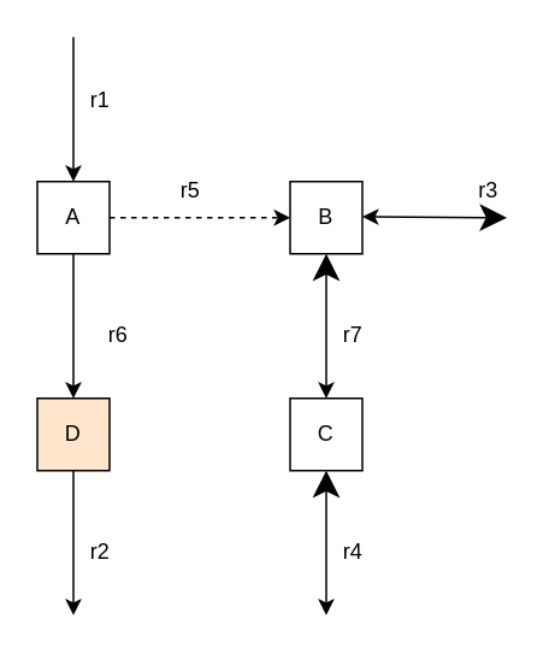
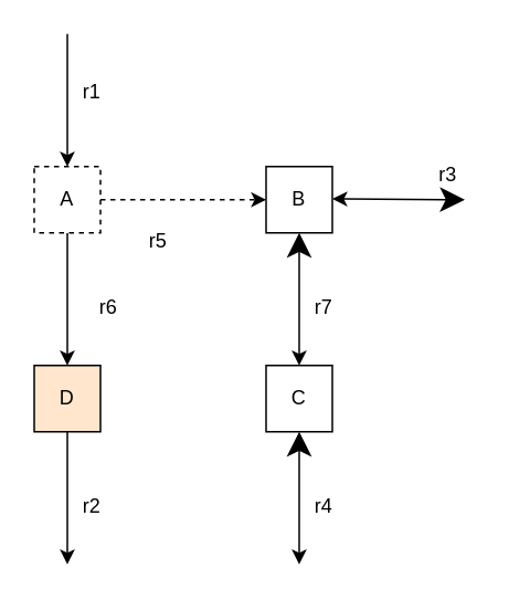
  <mxCell id="0" />
  <mxCell id="1" parent="0" />
  <mxCell id="2" value="" style="endArrow=classic;html=1;rounded=0;" edge="1" parent="1" target="5"><mxGeometry width="50" height="50" relative="1" as="geometry"><mxPoint x="40" y="20" as="sourcePoint" /><mxPoint x="40" y="140" as="targetPoint" /></mxGeometry></mxCell>
  <mxCell id="3" style="edgeStyle=orthogonalEdgeStyle;rounded=0;orthogonalLoop=1;jettySize=auto;html=1;dashed=1;" edge="1" parent="1" source="5" target="6"><mxGeometry relative="1" as="geometry" /></mxCell>
  <mxCell id="4" style="edgeStyle=orthogonalEdgeStyle;rounded=0;orthogonalLoop=1;jettySize=auto;html=1;exitX=0.5;exitY=1;exitDx=0;exitDy=0;" edge="1" parent="1" source="5" target="8"><mxGeometry relative="1" as="geometry" /></mxCell>
- <mxCell id="5" value="A" style="rounded=0;whiteSpace=wrap;html=1;" vertex="1" parent="1"><mxGeometry x="20" y="100" width="40" height="40" as="geometry" /></mxCell>
+ <mxCell id="5" value="A" style="rounded=0;whiteSpace=wrap;html=1;dashed=1;" vertex="1" parent="1"><mxGeometry x="20" y="100" width="40" height="40" as="geometry" /></mxCell>
  <mxCell id="6" value="B" style="rounded=0;whiteSpace=wrap;html=1;" vertex="1" parent="1"><mxGeometry x="160" y="100" width="40" height="40" as="geometry" /></mxCell>
  <mxCell id="7" style="edgeStyle=orthogonalEdgeStyle;rounded=0;orthogonalLoop=1;jettySize=auto;html=1;exitX=0.5;exitY=1;exitDx=0;exitDy=0;endArrow=classic;endFill=1;endSize=6;" edge="1" parent="1" source="8"><mxGeometry relative="1" as="geometry"><mxPoint x="40" y="340" as="targetPoint" /></mxGeometry></mxCell>
  <mxCell id="8" value="D" style="rounded=0;whiteSpace=wrap;html=1;fillColor=#ffe6cc;" vertex="1" parent="1"><mxGeometry x="20" y="220" width="40" height="40" as="geometry" /></mxCell>
  <mxCell id="9" value="C" style="rounded=0;whiteSpace=wrap;html=1;" vertex="1" parent="1"><mxGeometry x="160" y="220" width="40" height="40" as="geometry" /></mxCell>
  <mxCell id="10" value="" style="endArrow=classic;startArrow=classic;html=1;rounded=0;endSize=12;" edge="1" parent="1"><mxGeometry width="50" height="50" relative="1" as="geometry"><mxPoint x="200" y="119.5" as="sourcePoint" /><mxPoint x="280" y="120" as="targetPoint" /></mxGeometry></mxCell>
  <mxCell id="11" value="" style="endArrow=classic;startArrow=classic;html=1;rounded=0;entryX=0.5;entryY=1;entryDx=0;entryDy=0;endSize=12;" edge="1" parent="1" target="9"><mxGeometry width="50" height="50" relative="1" as="geometry"><mxPoint x="180" y="340" as="sourcePoint" /><mxPoint x="250" y="340" as="targetPoint" /></mxGeometry></mxCell>
  <mxCell id="12" value="" style="endArrow=classic;startArrow=classic;html=1;rounded=0;endFill=1;endSize=12;" edge="1" parent="1" target="6"><mxGeometry width="50" height="50" relative="1" as="geometry"><mxPoint x="180" y="220" as="sourcePoint" /><mxPoint x="230" y="170" as="targetPoint" /></mxGeometry></mxCell>
  <mxCell id="13" value="r1" style="text;html=1;strokeColor=none;fillColor=none;align=center;verticalAlign=middle;whiteSpace=wrap;rounded=0;" vertex="1" parent="1"><mxGeometry x="40" y="40" width="30" height="30" as="geometry" /></mxCell>
  <mxCell id="14" value="r6" style="text;html=1;strokeColor=none;fillColor=none;align=center;verticalAlign=middle;whiteSpace=wrap;rounded=0;" vertex="1" parent="1"><mxGeometry x="50" y="170" width="30" height="30" as="geometry" /></mxCell>
  <mxCell id="15" value="r7" style="text;html=1;strokeColor=none;fillColor=none;align=center;verticalAlign=middle;whiteSpace=wrap;rounded=0;" vertex="1" parent="1"><mxGeometry x="180" y="170" width="30" height="30" as="geometry" /></mxCell>
  <mxCell id="16" value="r4" style="text;html=1;strokeColor=none;fillColor=none;align=center;verticalAlign=middle;whiteSpace=wrap;rounded=0;" vertex="1" parent="1"><mxGeometry x="180" y="290" width="30" height="30" as="geometry" /></mxCell>
  <mxCell id="17" value="r3" style="text;html=1;strokeColor=none;fillColor=none;align=center;verticalAlign=middle;whiteSpace=wrap;rounded=0;" vertex="1" parent="1"><mxGeometry x="255" y="90" width="30" height="30" as="geometry" /></mxCell>
- <mxCell id="18" value="r5" style="text;html=1;strokeColor=none;fillColor=none;align=center;verticalAlign=middle;whiteSpace=wrap;rounded=0;" vertex="1" parent="1"><mxGeometry x="90" y="90" width="30" height="30" as="geometry" /></mxCell>
+ <mxCell id="18" value="r5" style="text;html=1;strokeColor=none;fillColor=none;align=center;verticalAlign=middle;whiteSpace=wrap;rounded=0;" vertex="1" parent="1"><mxGeometry x="80" y="130" width="30" height="30" as="geometry" /></mxCell>
  <mxCell id="19" value="r2" style="text;html=1;strokeColor=none;fillColor=none;align=center;verticalAlign=middle;whiteSpace=wrap;rounded=0;" vertex="1" parent="1"><mxGeometry x="40" y="290" width="30" height="30" as="geometry" /></mxCell>
